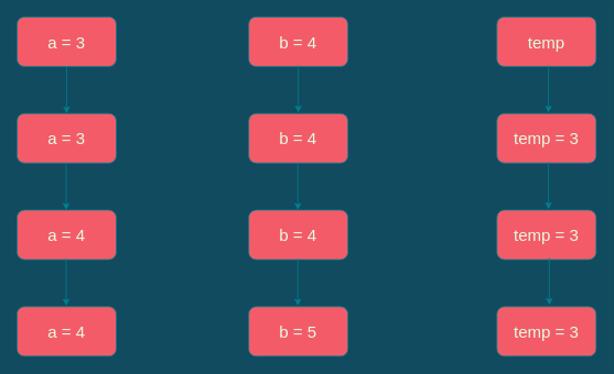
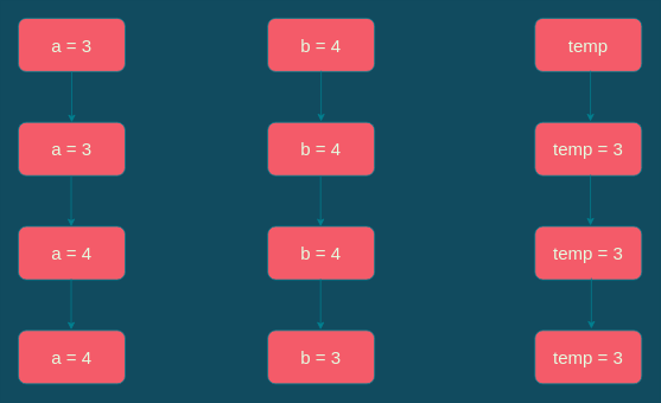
  <mxCell id="0" />
  <mxCell id="1" parent="0" />
  <mxCell id="2" value="&lt;font style=&quot;font-size: 20px;&quot;&gt;a = 3&lt;/font&gt;" style="rounded=1;whiteSpace=wrap;html=1;fillColor=#F45B69;strokeColor=#028090;fontColor=#E4FDE1;" vertex="1" parent="1"><mxGeometry x="20" y="20" width="120" height="60" as="geometry" /></mxCell>
  <mxCell id="3" value="&lt;font style=&quot;font-size: 20px;&quot;&gt;temp&lt;/font&gt;" style="rounded=1;whiteSpace=wrap;html=1;fillColor=#F45B69;strokeColor=#028090;fontColor=#E4FDE1;" vertex="1" parent="1"><mxGeometry x="600" y="20" width="120" height="60" as="geometry" /></mxCell>
  <mxCell id="4" value="&lt;font style=&quot;font-size: 20px;&quot;&gt;b = 4&lt;/font&gt;" style="rounded=1;whiteSpace=wrap;html=1;fillColor=#F45B69;strokeColor=#028090;fontColor=#E4FDE1;" vertex="1" parent="1"><mxGeometry x="300" y="20" width="120" height="60" as="geometry" /></mxCell>
  <mxCell id="5" value="&lt;font style=&quot;font-size: 20px;&quot;&gt;a = 3&lt;/font&gt;" style="rounded=1;whiteSpace=wrap;html=1;fillColor=#F45B69;strokeColor=#028090;fontColor=#E4FDE1;" vertex="1" parent="1"><mxGeometry x="20" y="137" width="120" height="60" as="geometry" /></mxCell>
  <mxCell id="6" value="&lt;font style=&quot;font-size: 20px;&quot;&gt;temp = 3&lt;/font&gt;" style="rounded=1;whiteSpace=wrap;html=1;fillColor=#F45B69;strokeColor=#028090;fontColor=#E4FDE1;" vertex="1" parent="1"><mxGeometry x="600" y="137" width="120" height="60" as="geometry" /></mxCell>
  <mxCell id="7" value="&lt;font style=&quot;font-size: 20px;&quot;&gt;b = 4&lt;/font&gt;" style="rounded=1;whiteSpace=wrap;html=1;fillColor=#F45B69;strokeColor=#028090;fontColor=#E4FDE1;" vertex="1" parent="1"><mxGeometry x="300" y="137" width="120" height="60" as="geometry" /></mxCell>
  <mxCell id="8" value="&lt;font style=&quot;font-size: 20px;&quot;&gt;a = 4&lt;br&gt;&lt;/font&gt;" style="rounded=1;whiteSpace=wrap;html=1;fillColor=#F45B69;strokeColor=#028090;fontColor=#E4FDE1;" vertex="1" parent="1"><mxGeometry x="20" y="254" width="120" height="60" as="geometry" /></mxCell>
  <mxCell id="9" value="&lt;font style=&quot;font-size: 20px;&quot;&gt;temp = 3&lt;/font&gt;" style="rounded=1;whiteSpace=wrap;html=1;fillColor=#F45B69;strokeColor=#028090;fontColor=#E4FDE1;" vertex="1" parent="1"><mxGeometry x="600" y="254" width="120" height="60" as="geometry" /></mxCell>
  <mxCell id="10" value="&lt;font style=&quot;font-size: 20px;&quot;&gt;b = 4&lt;/font&gt;" style="rounded=1;whiteSpace=wrap;html=1;fillColor=#F45B69;strokeColor=#028090;fontColor=#E4FDE1;" vertex="1" parent="1"><mxGeometry x="300" y="254" width="120" height="60" as="geometry" /></mxCell>
  <mxCell id="11" value="&lt;font style=&quot;font-size: 20px;&quot;&gt;a = 4&lt;br&gt;&lt;/font&gt;" style="rounded=1;whiteSpace=wrap;html=1;fillColor=#F45B69;strokeColor=#028090;fontColor=#E4FDE1;" vertex="1" parent="1"><mxGeometry x="20" y="371" width="120" height="60" as="geometry" /></mxCell>
  <mxCell id="12" value="&lt;font style=&quot;font-size: 20px;&quot;&gt;temp = 3&lt;/font&gt;" style="rounded=1;whiteSpace=wrap;html=1;fillColor=#F45B69;strokeColor=#028090;fontColor=#E4FDE1;" vertex="1" parent="1"><mxGeometry x="600" y="371" width="120" height="60" as="geometry" /></mxCell>
- <mxCell id="13" value="&lt;font style=&quot;font-size: 20px;&quot;&gt;b = 5&lt;/font&gt;" style="rounded=1;whiteSpace=wrap;html=1;fillColor=#F45B69;strokeColor=#028090;fontColor=#E4FDE1;" vertex="1" parent="1"><mxGeometry x="300" y="371" width="120" height="60" as="geometry" /></mxCell>
+ <mxCell id="13" value="&lt;font style=&quot;font-size: 20px;&quot;&gt;b = 3&lt;/font&gt;" style="rounded=1;whiteSpace=wrap;html=1;fillColor=#F45B69;strokeColor=#028090;fontColor=#E4FDE1;" vertex="1" parent="1"><mxGeometry x="300" y="371" width="120" height="60" as="geometry" /></mxCell>
  <mxCell id="14" value="" style="endArrow=classic;html=1;rounded=0;fontSize=20;exitX=0.5;exitY=1;exitDx=0;exitDy=0;entryX=0.5;entryY=0;entryDx=0;entryDy=0;labelBackgroundColor=#114B5F;strokeColor=#028090;fontColor=#E4FDE1;" edge="1" parent="1" source="2" target="5"><mxGeometry width="50" height="50" relative="1" as="geometry"><mxPoint x="83" y="92" as="sourcePoint" /><mxPoint x="376" y="146" as="targetPoint" /></mxGeometry></mxCell>
  <mxCell id="15" value="" style="endArrow=classic;html=1;rounded=0;fontSize=20;exitX=0.5;exitY=1;exitDx=0;exitDy=0;entryX=0.5;entryY=0;entryDx=0;entryDy=0;labelBackgroundColor=#114B5F;strokeColor=#028090;fontColor=#E4FDE1;" edge="1" parent="1"><mxGeometry width="50" height="50" relative="1" as="geometry"><mxPoint x="360" y="79" as="sourcePoint" /><mxPoint x="360" y="136" as="targetPoint" /></mxGeometry></mxCell>
  <mxCell id="16" value="" style="endArrow=classic;html=1;rounded=0;fontSize=20;exitX=0.5;exitY=1;exitDx=0;exitDy=0;entryX=0.5;entryY=0;entryDx=0;entryDy=0;labelBackgroundColor=#114B5F;strokeColor=#028090;fontColor=#E4FDE1;" edge="1" parent="1"><mxGeometry width="50" height="50" relative="1" as="geometry"><mxPoint x="662.41" y="79" as="sourcePoint" /><mxPoint x="662.41" y="136" as="targetPoint" /><Array as="points" /></mxGeometry></mxCell>
  <mxCell id="17" value="" style="endArrow=classic;html=1;rounded=0;fontSize=20;exitX=0.5;exitY=1;exitDx=0;exitDy=0;entryX=0.5;entryY=0;entryDx=0;entryDy=0;labelBackgroundColor=#114B5F;strokeColor=#028090;fontColor=#E4FDE1;" edge="1" parent="1"><mxGeometry width="50" height="50" relative="1" as="geometry"><mxPoint x="663.41" y="312" as="sourcePoint" /><mxPoint x="663.41" y="369" as="targetPoint" /><Array as="points" /></mxGeometry></mxCell>
  <mxCell id="18" value="" style="endArrow=classic;html=1;rounded=0;fontSize=20;exitX=0.5;exitY=1;exitDx=0;exitDy=0;entryX=0.5;entryY=0;entryDx=0;entryDy=0;labelBackgroundColor=#114B5F;strokeColor=#028090;fontColor=#E4FDE1;" edge="1" parent="1"><mxGeometry width="50" height="50" relative="1" as="geometry"><mxPoint x="359.41" y="197" as="sourcePoint" /><mxPoint x="359.41" y="254" as="targetPoint" /></mxGeometry></mxCell>
  <mxCell id="19" value="" style="endArrow=classic;html=1;rounded=0;fontSize=20;exitX=0.5;exitY=1;exitDx=0;exitDy=0;entryX=0.5;entryY=0;entryDx=0;entryDy=0;labelBackgroundColor=#114B5F;strokeColor=#028090;fontColor=#E4FDE1;" edge="1" parent="1"><mxGeometry width="50" height="50" relative="1" as="geometry"><mxPoint x="79.41" y="197" as="sourcePoint" /><mxPoint x="79.41" y="254" as="targetPoint" /></mxGeometry></mxCell>
  <mxCell id="20" value="" style="endArrow=classic;html=1;rounded=0;fontSize=20;exitX=0.5;exitY=1;exitDx=0;exitDy=0;entryX=0.5;entryY=0;entryDx=0;entryDy=0;labelBackgroundColor=#114B5F;strokeColor=#028090;fontColor=#E4FDE1;" edge="1" parent="1"><mxGeometry width="50" height="50" relative="1" as="geometry"><mxPoint x="79.41" y="313" as="sourcePoint" /><mxPoint x="79.41" y="370" as="targetPoint" /></mxGeometry></mxCell>
  <mxCell id="21" value="" style="endArrow=classic;html=1;rounded=0;fontSize=20;exitX=0.5;exitY=1;exitDx=0;exitDy=0;entryX=0.5;entryY=0;entryDx=0;entryDy=0;labelBackgroundColor=#114B5F;strokeColor=#028090;fontColor=#E4FDE1;" edge="1" parent="1"><mxGeometry width="50" height="50" relative="1" as="geometry"><mxPoint x="359.41" y="313" as="sourcePoint" /><mxPoint x="359.41" y="370" as="targetPoint" /></mxGeometry></mxCell>
  <mxCell id="22" value="" style="endArrow=classic;html=1;rounded=0;fontSize=20;exitX=0.5;exitY=1;exitDx=0;exitDy=0;entryX=0.5;entryY=0;entryDx=0;entryDy=0;labelBackgroundColor=#114B5F;strokeColor=#028090;fontColor=#E4FDE1;" edge="1" parent="1"><mxGeometry width="50" height="50" relative="1" as="geometry"><mxPoint x="662.41" y="196" as="sourcePoint" /><mxPoint x="662.41" y="253" as="targetPoint" /><Array as="points" /></mxGeometry></mxCell>
